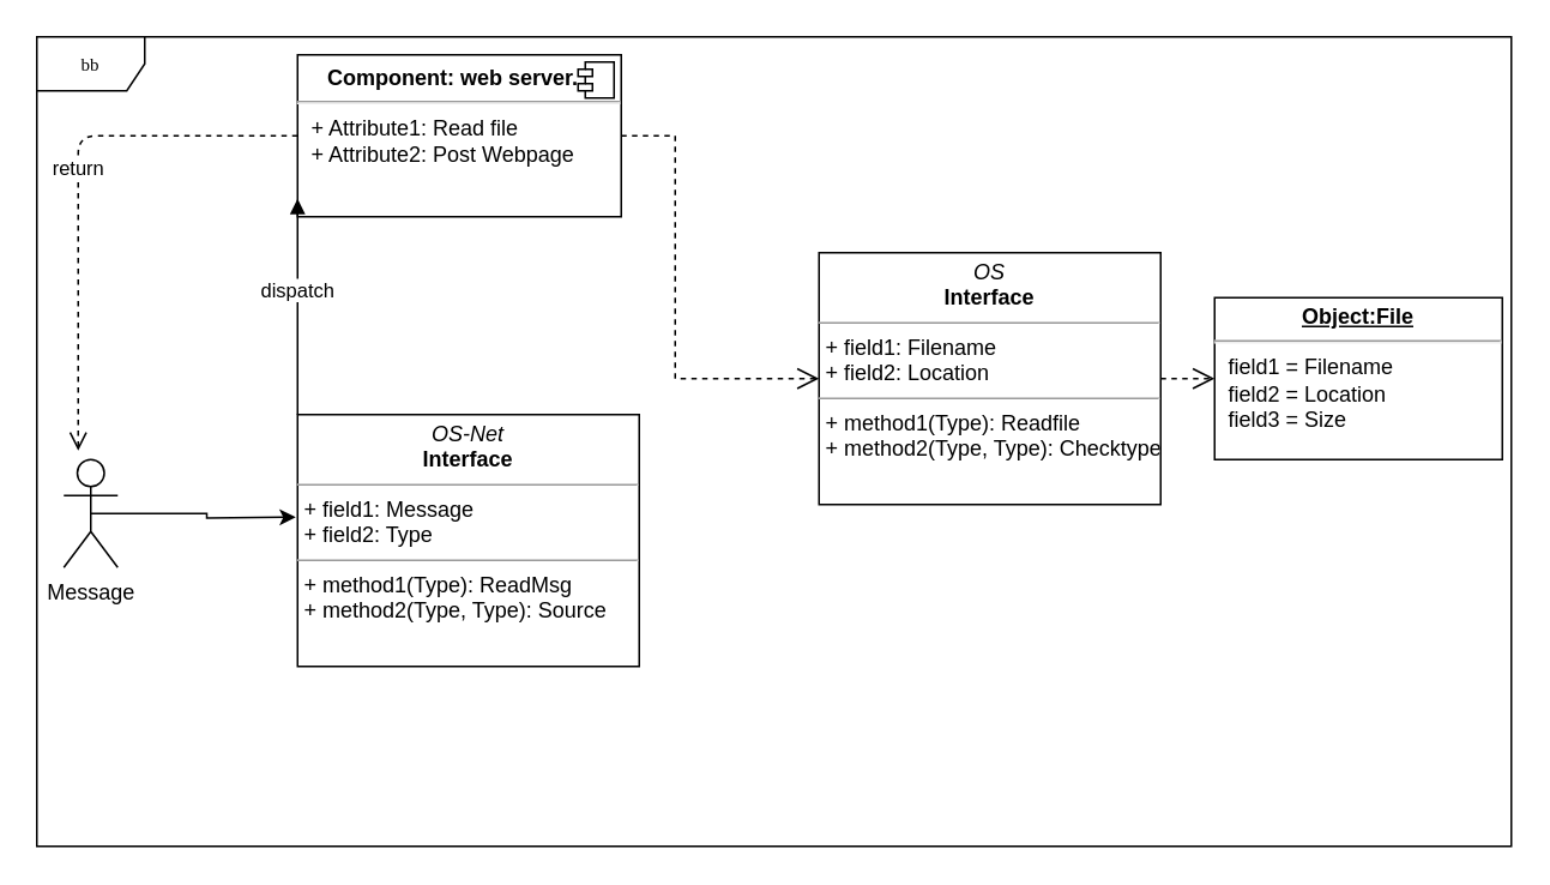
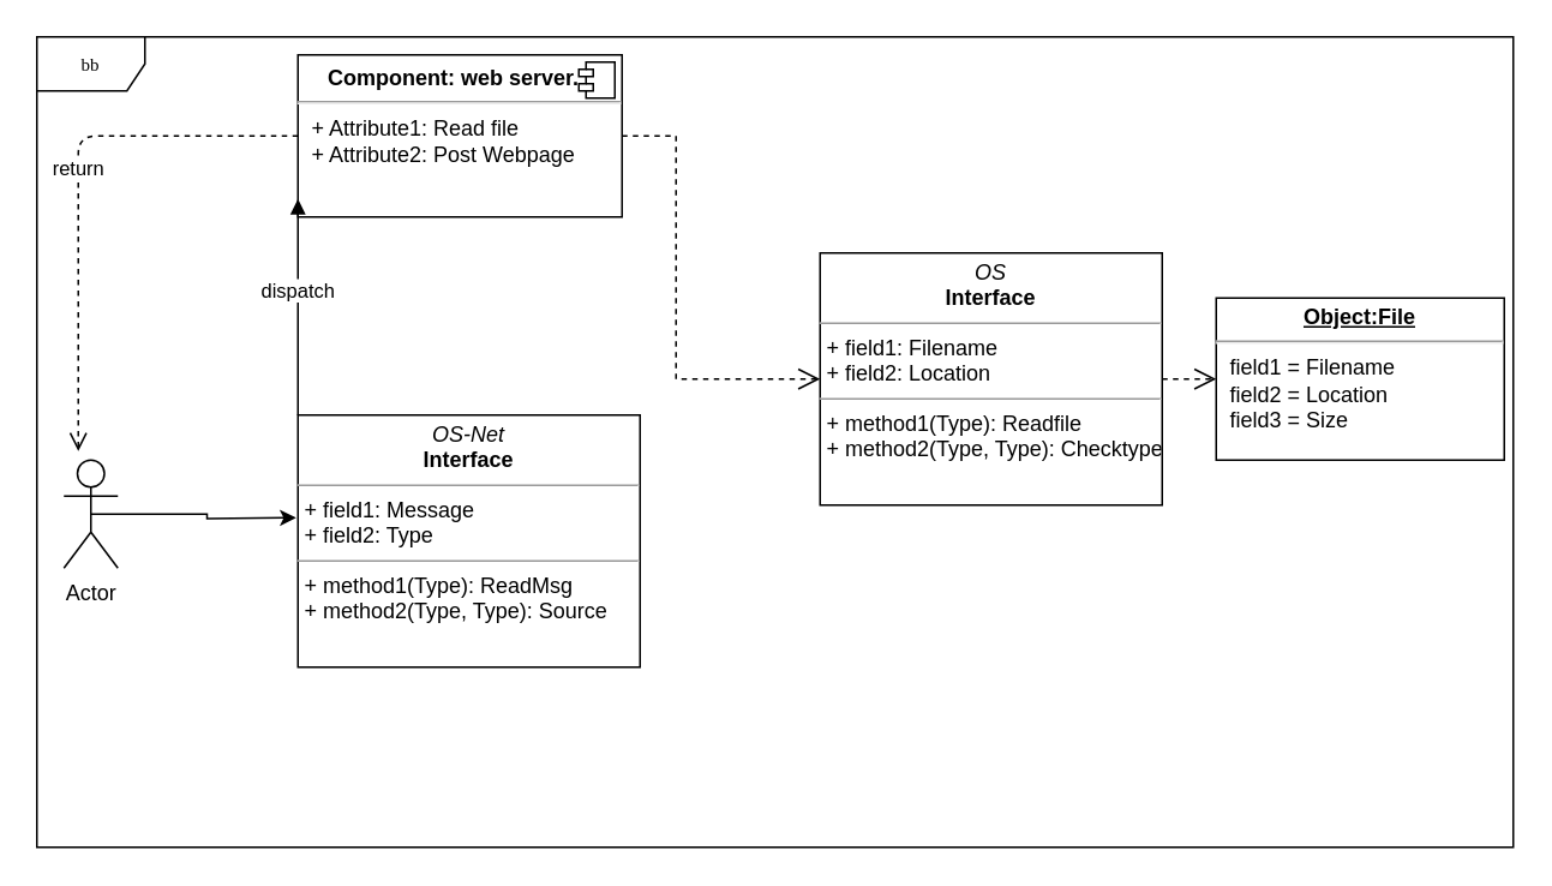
  <mxCell id="0" />
  <mxCell id="1" parent="0" />
  <mxCell id="2" value="bb" style="shape=umlFrame;whiteSpace=wrap;html=1;rounded=0;shadow=0;comic=0;labelBackgroundColor=none;strokeWidth=1;fontFamily=Verdana;fontSize=10;align=center;" parent="1" vertex="1"><mxGeometry x="20" y="20" width="820" height="450" as="geometry" /></mxCell>
  <mxCell id="3" value="&lt;p style=&quot;margin: 0px ; margin-top: 4px ; text-align: center&quot;&gt;&lt;i&gt;OS-Net&lt;/i&gt;&lt;br&gt;&lt;b&gt;Interface&lt;/b&gt;&lt;/p&gt;&lt;hr size=&quot;1&quot;&gt;&lt;p style=&quot;margin: 0px ; margin-left: 4px&quot;&gt;+ field1: Message&lt;br&gt;+ field2: Type&lt;/p&gt;&lt;hr size=&quot;1&quot;&gt;&lt;p style=&quot;margin: 0px ; margin-left: 4px&quot;&gt;+ method1(Type): ReadMsg&lt;br&gt;+ method2(Type, Type): Source&lt;/p&gt;" style="verticalAlign=top;align=left;overflow=fill;fontSize=12;fontFamily=Helvetica;html=1;rounded=0;shadow=0;comic=0;labelBackgroundColor=none;strokeWidth=1" parent="1" vertex="1"><mxGeometry x="165" y="230" width="190" height="140" as="geometry" /></mxCell>
  <mxCell id="4" style="edgeStyle=orthogonalEdgeStyle;rounded=0;html=1;dashed=1;labelBackgroundColor=none;startFill=0;endArrow=open;endFill=0;endSize=10;fontFamily=Verdana;fontSize=10;entryX=0;entryY=0.5;entryDx=0;entryDy=0;" parent="1" source="5" target="9" edge="1"><mxGeometry relative="1" as="geometry"><Array as="points" /><mxPoint x="665" y="210" as="targetPoint" /></mxGeometry></mxCell>
  <mxCell id="5" value="&lt;p style=&quot;margin: 0px ; margin-top: 4px ; text-align: center&quot;&gt;&lt;i&gt;OS&lt;/i&gt;&lt;br&gt;&lt;b&gt;Interface&lt;/b&gt;&lt;/p&gt;&lt;hr size=&quot;1&quot;&gt;&lt;p style=&quot;margin: 0px ; margin-left: 4px&quot;&gt;+ field1: Filename&lt;br&gt;+ field2: Location&lt;/p&gt;&lt;hr size=&quot;1&quot;&gt;&lt;p style=&quot;margin: 0px ; margin-left: 4px&quot;&gt;+ method1(Type): Readfile&lt;/p&gt;&lt;p style=&quot;margin: 0px ; margin-left: 4px&quot;&gt;+ method2(Type, Type): Checktype&lt;/p&gt;" style="verticalAlign=top;align=left;overflow=fill;fontSize=12;fontFamily=Helvetica;html=1;rounded=0;shadow=0;comic=0;labelBackgroundColor=none;strokeWidth=1" parent="1" vertex="1"><mxGeometry x="455" y="140" width="190" height="140" as="geometry" /></mxCell>
  <mxCell id="6" style="edgeStyle=orthogonalEdgeStyle;rounded=0;html=1;dashed=1;labelBackgroundColor=none;startFill=0;endArrow=open;endFill=0;endSize=10;fontFamily=Verdana;fontSize=10;" parent="1" source="7" target="5" edge="1"><mxGeometry relative="1" as="geometry"><Array as="points"><mxPoint x="375" y="210" /></Array><mxPoint x="355" y="90" as="sourcePoint" /></mxGeometry></mxCell>
  <mxCell id="7" value="&lt;p style=&quot;margin: 0px ; margin-top: 6px ; text-align: center&quot;&gt;&lt;b&gt;Component: web server.&amp;nbsp;&amp;nbsp;&lt;/b&gt;&lt;/p&gt;&lt;hr&gt;&lt;p style=&quot;margin: 0px ; margin-left: 8px&quot;&gt;+ Attribute1: Read file&lt;br&gt;+ Attribute2: Post Webpage&lt;/p&gt;" style="align=left;overflow=fill;html=1;dropTarget=0;" vertex="1" parent="1"><mxGeometry x="165" y="30" width="180" height="90" as="geometry" /></mxCell>
  <mxCell id="8" value="" style="shape=component;jettyWidth=8;jettyHeight=4;" vertex="1" parent="7"><mxGeometry x="1" width="20" height="20" relative="1" as="geometry"><mxPoint x="-24" y="4" as="offset" /></mxGeometry></mxCell>
  <mxCell id="9" value="&lt;p style=&quot;margin: 0px ; margin-top: 4px ; text-align: center ; text-decoration: underline&quot;&gt;&lt;b&gt;Object:File&lt;/b&gt;&lt;/p&gt;&lt;hr&gt;&lt;p style=&quot;margin: 0px ; margin-left: 8px&quot;&gt;field1 = Filename&lt;br&gt;field2 = Location&lt;br&gt;field3 = Size&lt;/p&gt;" style="verticalAlign=top;align=left;overflow=fill;fontSize=12;fontFamily=Helvetica;html=1;" vertex="1" parent="1"><mxGeometry x="675" y="165" width="160" height="90" as="geometry" /></mxCell>
  <mxCell id="10" value="dispatch" style="html=1;verticalAlign=bottom;endArrow=block;entryX=0;entryY=0.889;entryDx=0;entryDy=0;entryPerimeter=0;exitX=0;exitY=0;exitDx=0;exitDy=0;" edge="1" parent="1" source="3" target="7"><mxGeometry width="80" relative="1" as="geometry"><mxPoint x="305" y="190" as="sourcePoint" /><mxPoint x="385" y="190" as="targetPoint" /></mxGeometry></mxCell>
  <mxCell id="11" style="edgeStyle=orthogonalEdgeStyle;rounded=0;orthogonalLoop=1;jettySize=auto;html=1;exitX=0.5;exitY=0.5;exitDx=0;exitDy=0;exitPerimeter=0;" edge="1" parent="1" source="12"><mxGeometry relative="1" as="geometry"><mxPoint x="164" y="287" as="targetPoint" /></mxGeometry></mxCell>
- <mxCell id="12" value="Message" style="shape=umlActor;verticalLabelPosition=bottom;verticalAlign=top;html=1;" vertex="1" parent="1"><mxGeometry x="35" y="255" width="30" height="60" as="geometry" /></mxCell>
+ <mxCell id="12" value="Actor" style="shape=umlActor;verticalLabelPosition=bottom;verticalAlign=top;html=1;" vertex="1" parent="1"><mxGeometry x="35" y="255" width="30" height="60" as="geometry" /></mxCell>
  <mxCell id="13" value="return" style="html=1;verticalAlign=bottom;endArrow=open;dashed=1;endSize=8;exitX=0;exitY=0.5;exitDx=0;exitDy=0;" edge="1" parent="1" source="7"><mxGeometry relative="1" as="geometry"><mxPoint x="155" y="70" as="sourcePoint" /><mxPoint x="43" y="250" as="targetPoint" /><Array as="points"><mxPoint x="43" y="75" /></Array></mxGeometry></mxCell>
